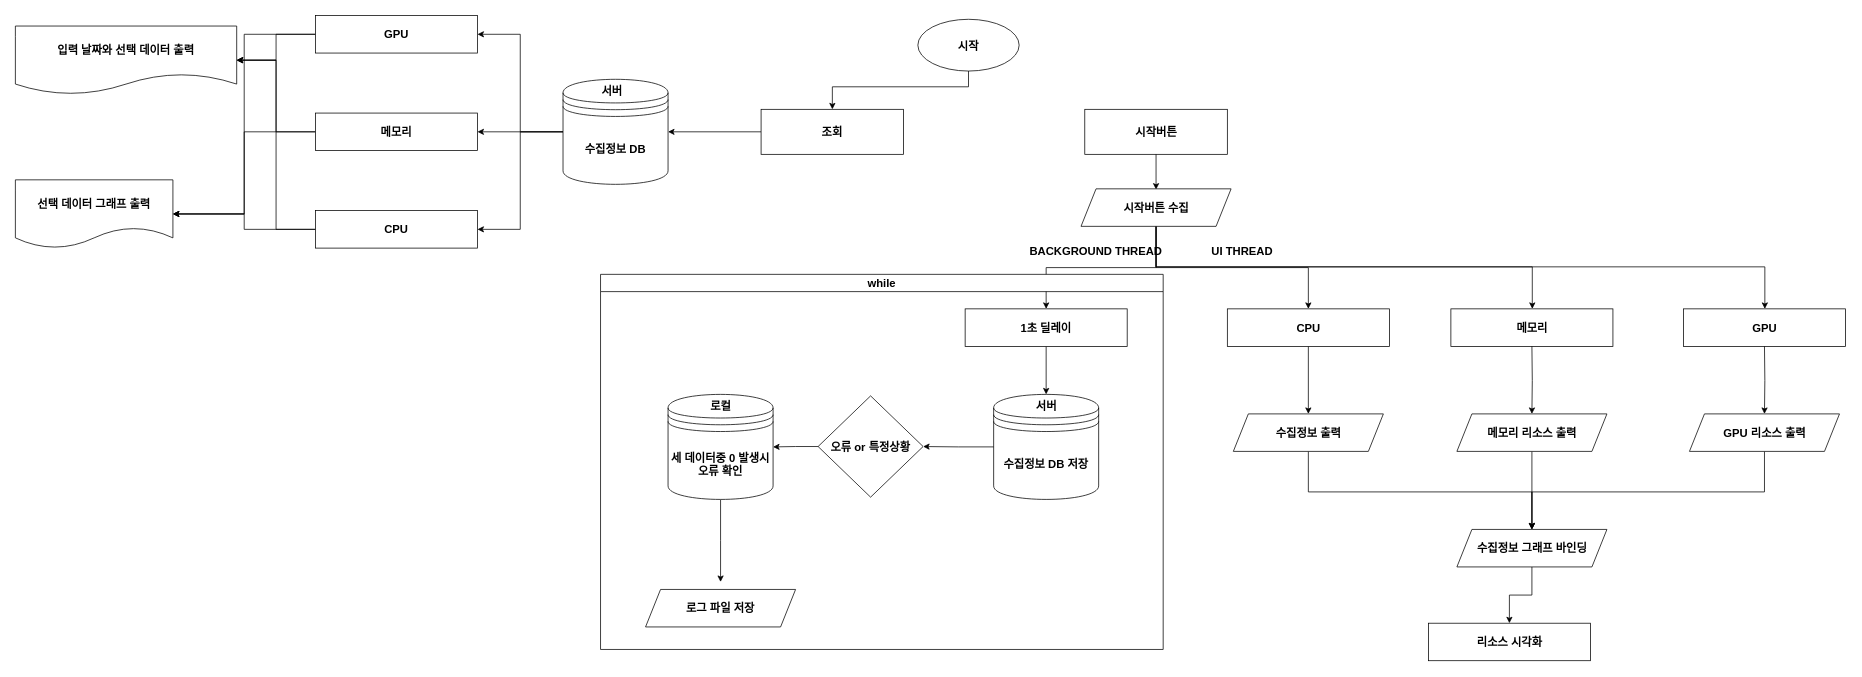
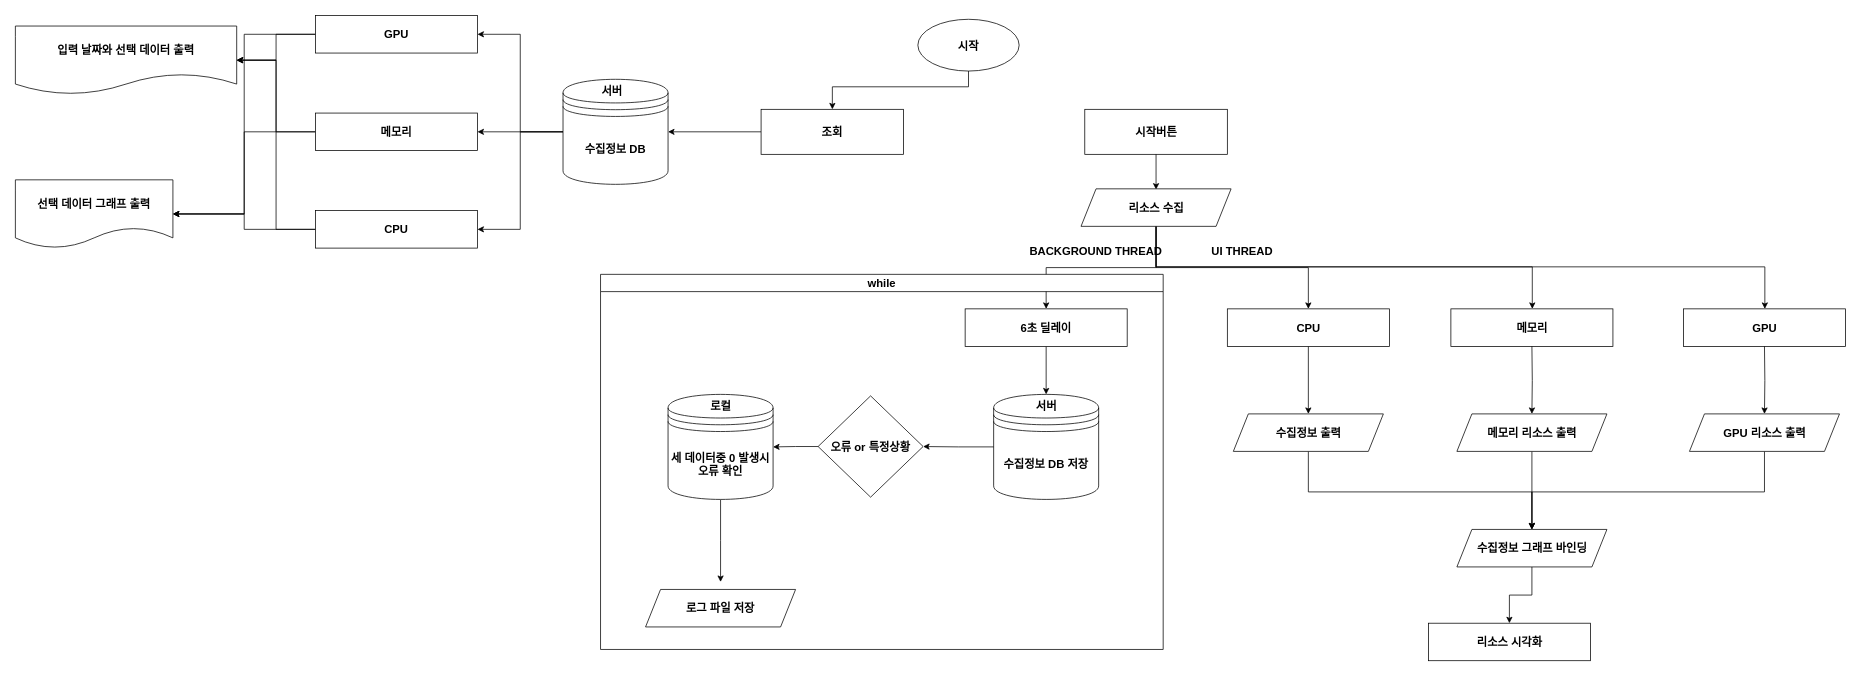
  <mxCell id="0" />
  <mxCell id="1" parent="0" />
  <mxCell id="2" value="" style="edgeStyle=orthogonalEdgeStyle;rounded=0;orthogonalLoop=1;jettySize=auto;html=1;fontSize=15;fontStyle=1" parent="1" edge="1"><mxGeometry relative="1" as="geometry"><mxPoint x="1540.5" y="252" as="targetPoint" /><mxPoint x="1540.5" y="195" as="sourcePoint" /></mxGeometry></mxCell>
  <mxCell id="3" style="edgeStyle=orthogonalEdgeStyle;rounded=0;orthogonalLoop=1;jettySize=auto;html=1;entryX=0.5;entryY=0;entryDx=0;entryDy=0;fontSize=15;fontStyle=1" edge="1" parent="1" source="4" target="41"><mxGeometry relative="1" as="geometry"><Array as="points"><mxPoint x="1291" y="115" /><mxPoint x="1109" y="115" /></Array></mxGeometry></mxCell>
  <mxCell id="4" value="시작" style="ellipse;whiteSpace=wrap;html=1;fontSize=15;fontStyle=1" parent="1" vertex="1"><mxGeometry x="1223" y="25" width="135" height="69" as="geometry" /></mxCell>
  <mxCell id="5" style="edgeStyle=orthogonalEdgeStyle;rounded=0;orthogonalLoop=1;jettySize=auto;html=1;fontSize=15;fontStyle=1" edge="1" parent="1" source="9" target="37"><mxGeometry relative="1" as="geometry" /></mxCell>
  <mxCell id="6" style="edgeStyle=orthogonalEdgeStyle;rounded=0;orthogonalLoop=1;jettySize=auto;html=1;entryX=0.5;entryY=0;entryDx=0;entryDy=0;fontSize=15;fontStyle=1" edge="1" parent="1" source="9" target="17"><mxGeometry relative="1" as="geometry" /></mxCell>
  <mxCell id="7" style="edgeStyle=orthogonalEdgeStyle;rounded=0;orthogonalLoop=1;jettySize=auto;html=1;fontSize=15;fontStyle=1" edge="1" parent="1" source="9" target="18"><mxGeometry relative="1" as="geometry"><Array as="points"><mxPoint x="1540" y="355" /><mxPoint x="2042" y="355" /></Array></mxGeometry></mxCell>
  <mxCell id="8" style="edgeStyle=orthogonalEdgeStyle;rounded=0;orthogonalLoop=1;jettySize=auto;html=1;fontSize=15;fontStyle=1" edge="1" parent="1" source="9" target="19"><mxGeometry relative="1" as="geometry"><Array as="points"><mxPoint x="1540" y="355" /><mxPoint x="2352" y="355" /></Array></mxGeometry></mxCell>
- <mxCell id="9" value="시작버튼 수집" style="shape=parallelogram;perimeter=parallelogramPerimeter;whiteSpace=wrap;html=1;fixedSize=1;fontSize=15;fontStyle=1" parent="1" vertex="1"><mxGeometry x="1440.5" y="251" width="200" height="50" as="geometry" /></mxCell>
+ <mxCell id="9" value="리소스 수집" style="shape=parallelogram;perimeter=parallelogramPerimeter;whiteSpace=wrap;html=1;fixedSize=1;fontSize=15;fontStyle=1" parent="1" vertex="1"><mxGeometry x="1440.5" y="251" width="200" height="50" as="geometry" /></mxCell>
  <mxCell id="10" style="edgeStyle=orthogonalEdgeStyle;rounded=0;orthogonalLoop=1;jettySize=auto;html=1;entryX=1;entryY=0.5;entryDx=0;entryDy=0;fontSize=15;fontStyle=1" parent="1" source="33" target="15" edge="1"><mxGeometry relative="1" as="geometry" /></mxCell>
  <mxCell id="11" value="수집정보 DB 저장" style="shape=datastore;whiteSpace=wrap;html=1;fontSize=15;fontStyle=1" parent="1" vertex="1"><mxGeometry x="1324" y="525" width="140" height="140" as="geometry" /></mxCell>
  <mxCell id="12" value="" style="edgeStyle=orthogonalEdgeStyle;rounded=0;orthogonalLoop=1;jettySize=auto;html=1;fontSize=15;fontStyle=1" edge="1" parent="1" source="13" target="38"><mxGeometry relative="1" as="geometry" /></mxCell>
  <mxCell id="13" value="수집정보 그래프 바인딩" style="shape=parallelogram;perimeter=parallelogramPerimeter;whiteSpace=wrap;html=1;fixedSize=1;fontSize=15;fontStyle=1" parent="1" vertex="1"><mxGeometry x="1941.5" y="705" width="200" height="50" as="geometry" /></mxCell>
  <mxCell id="14" value="" style="edgeStyle=orthogonalEdgeStyle;rounded=0;orthogonalLoop=1;jettySize=auto;html=1;fontSize=15;fontStyle=1" parent="1" source="15" edge="1"><mxGeometry relative="1" as="geometry"><mxPoint x="960" y="775" as="targetPoint" /></mxGeometry></mxCell>
  <mxCell id="15" value="세 데이터중 0 발생시 오류 확인" style="shape=datastore;whiteSpace=wrap;html=1;fontSize=15;fontStyle=1" parent="1" vertex="1"><mxGeometry x="890" y="525" width="140" height="140" as="geometry" /></mxCell>
  <mxCell id="16" value="" style="edgeStyle=orthogonalEdgeStyle;rounded=0;orthogonalLoop=1;jettySize=auto;html=1;fontSize=15;fontStyle=1" parent="1" source="17" target="25" edge="1"><mxGeometry relative="1" as="geometry" /></mxCell>
  <mxCell id="17" value="CPU" style="rounded=0;whiteSpace=wrap;html=1;fontSize=15;fontStyle=1" parent="1" vertex="1"><mxGeometry x="1635.5" y="411" width="216" height="50" as="geometry" /></mxCell>
  <mxCell id="18" value="메모리" style="rounded=0;whiteSpace=wrap;html=1;fontSize=15;fontStyle=1" parent="1" vertex="1"><mxGeometry x="1933.5" y="411" width="216" height="50" as="geometry" /></mxCell>
  <mxCell id="19" value="GPU" style="rounded=0;whiteSpace=wrap;html=1;fontSize=15;fontStyle=1" parent="1" vertex="1"><mxGeometry x="2243.5" y="411" width="216" height="50" as="geometry" /></mxCell>
  <mxCell id="20" value="서버" style="text;html=1;align=center;verticalAlign=middle;resizable=0;points=[];autosize=1;strokeColor=none;fillColor=none;fontSize=15;fontStyle=1" parent="1" vertex="1"><mxGeometry x="1369" y="525" width="50" height="30" as="geometry" /></mxCell>
  <mxCell id="21" value="로컬" style="text;html=1;align=center;verticalAlign=middle;resizable=0;points=[];autosize=1;strokeColor=none;fillColor=none;fontSize=15;fontStyle=1" parent="1" vertex="1"><mxGeometry x="935" y="525" width="50" height="30" as="geometry" /></mxCell>
  <mxCell id="22" value="UI THREAD" style="text;html=1;align=center;verticalAlign=middle;resizable=0;points=[];autosize=1;strokeColor=none;fillColor=none;fontSize=15;fontStyle=1" parent="1" vertex="1"><mxGeometry x="1605" y="319" width="100" height="30" as="geometry" /></mxCell>
  <mxCell id="23" value="BACKGROUND THREAD" style="text;html=1;align=center;verticalAlign=middle;resizable=0;points=[];autosize=1;strokeColor=none;fillColor=none;fontSize=15;fontStyle=1" parent="1" vertex="1"><mxGeometry x="1360" y="319" width="200" height="30" as="geometry" /></mxCell>
  <mxCell id="24" style="edgeStyle=orthogonalEdgeStyle;rounded=0;orthogonalLoop=1;jettySize=auto;html=1;entryX=0.5;entryY=0;entryDx=0;entryDy=0;fontSize=15;fontStyle=1" edge="1" parent="1" source="25" target="13"><mxGeometry relative="1" as="geometry"><Array as="points"><mxPoint x="1744" y="655" /><mxPoint x="2042" y="655" /></Array></mxGeometry></mxCell>
  <mxCell id="25" value="수집정보 출력" style="shape=parallelogram;perimeter=parallelogramPerimeter;whiteSpace=wrap;html=1;fixedSize=1;fontSize=15;fontStyle=1" parent="1" vertex="1"><mxGeometry x="1643.5" y="551" width="200" height="50" as="geometry" /></mxCell>
  <mxCell id="26" value="" style="edgeStyle=orthogonalEdgeStyle;rounded=0;orthogonalLoop=1;jettySize=auto;html=1;fontSize=15;fontStyle=1" parent="1" target="28" edge="1"><mxGeometry relative="1" as="geometry"><mxPoint x="2041.5" y="461" as="sourcePoint" /></mxGeometry></mxCell>
  <mxCell id="27" value="" style="edgeStyle=orthogonalEdgeStyle;rounded=0;orthogonalLoop=1;jettySize=auto;html=1;fontSize=15;fontStyle=1" edge="1" parent="1" source="28" target="13"><mxGeometry relative="1" as="geometry" /></mxCell>
  <mxCell id="28" value="메모리 리소스 출력" style="shape=parallelogram;perimeter=parallelogramPerimeter;whiteSpace=wrap;html=1;fixedSize=1;fontSize=15;fontStyle=1" parent="1" vertex="1"><mxGeometry x="1941.5" y="551" width="200" height="50" as="geometry" /></mxCell>
  <mxCell id="29" value="" style="edgeStyle=orthogonalEdgeStyle;rounded=0;orthogonalLoop=1;jettySize=auto;html=1;fontSize=15;fontStyle=1" parent="1" target="31" edge="1"><mxGeometry relative="1" as="geometry"><mxPoint x="2351.5" y="461" as="sourcePoint" /></mxGeometry></mxCell>
  <mxCell id="30" style="edgeStyle=orthogonalEdgeStyle;rounded=0;orthogonalLoop=1;jettySize=auto;html=1;entryX=0.5;entryY=0;entryDx=0;entryDy=0;fontSize=15;fontStyle=1" edge="1" parent="1" source="31" target="13"><mxGeometry relative="1" as="geometry"><Array as="points"><mxPoint x="2352" y="655" /><mxPoint x="2042" y="655" /></Array></mxGeometry></mxCell>
  <mxCell id="31" value="GPU 리소스 출력" style="shape=parallelogram;perimeter=parallelogramPerimeter;whiteSpace=wrap;html=1;fixedSize=1;fontSize=15;fontStyle=1" parent="1" vertex="1"><mxGeometry x="2251.5" y="551" width="200" height="50" as="geometry" /></mxCell>
  <mxCell id="32" value="" style="edgeStyle=orthogonalEdgeStyle;rounded=0;orthogonalLoop=1;jettySize=auto;html=1;entryX=1;entryY=0.5;entryDx=0;entryDy=0;fontSize=15;fontStyle=1" parent="1" source="11" target="33" edge="1"><mxGeometry relative="1" as="geometry"><mxPoint x="1324" y="595" as="sourcePoint" /><mxPoint x="1030" y="595" as="targetPoint" /></mxGeometry></mxCell>
  <mxCell id="33" value="오류 or 특정상황" style="rhombus;whiteSpace=wrap;html=1;fontSize=15;fontStyle=1" parent="1" vertex="1"><mxGeometry x="1090" y="527" width="140" height="135" as="geometry" /></mxCell>
  <mxCell id="34" value="로그 파일 저장" style="shape=parallelogram;perimeter=parallelogramPerimeter;whiteSpace=wrap;html=1;fixedSize=1;fontSize=15;fontStyle=1" parent="1" vertex="1"><mxGeometry x="860" y="785" width="200" height="50" as="geometry" /></mxCell>
  <mxCell id="35" value="&lt;font style=&quot;font-size: 15px;&quot;&gt;&lt;span style=&quot;font-size: 15px;&quot;&gt;시작버튼&lt;/span&gt;&lt;/font&gt;" style="rounded=0;whiteSpace=wrap;html=1;fontSize=15;fontStyle=1" vertex="1" parent="1"><mxGeometry x="1445.5" y="145" width="190" height="60" as="geometry" /></mxCell>
  <mxCell id="36" value="" style="edgeStyle=orthogonalEdgeStyle;rounded=0;orthogonalLoop=1;jettySize=auto;html=1;fontSize=15;fontStyle=1" edge="1" parent="1" source="37" target="20"><mxGeometry relative="1" as="geometry" /></mxCell>
- <mxCell id="37" value="1초 딜레이" style="rounded=0;whiteSpace=wrap;html=1;fontSize=15;fontStyle=1" vertex="1" parent="1"><mxGeometry x="1286" y="411" width="216" height="50" as="geometry" /></mxCell>
+ <mxCell id="37" value="6초 딜레이" style="rounded=0;whiteSpace=wrap;html=1;fontSize=15;fontStyle=1" vertex="1" parent="1"><mxGeometry x="1286" y="411" width="216" height="50" as="geometry" /></mxCell>
  <mxCell id="38" value="리소스 시각화" style="rounded=0;whiteSpace=wrap;html=1;fontSize=15;fontStyle=1" vertex="1" parent="1"><mxGeometry x="1903.5" y="830" width="216" height="50" as="geometry" /></mxCell>
  <mxCell id="39" value="while" style="swimlane;whiteSpace=wrap;html=1;startSize=23;fontSize=15;fontStyle=1" vertex="1" parent="1"><mxGeometry x="800" y="365" width="750" height="500" as="geometry" /></mxCell>
  <mxCell id="40" style="edgeStyle=orthogonalEdgeStyle;rounded=0;orthogonalLoop=1;jettySize=auto;html=1;entryX=1;entryY=0.5;entryDx=0;entryDy=0;fontSize=15;fontStyle=1" edge="1" parent="1" source="41" target="45"><mxGeometry relative="1" as="geometry" /></mxCell>
  <mxCell id="41" value="조회" style="rounded=0;whiteSpace=wrap;html=1;fontSize=15;fontStyle=1" vertex="1" parent="1"><mxGeometry x="1014" y="145" width="190" height="60" as="geometry" /></mxCell>
  <mxCell id="42" style="edgeStyle=orthogonalEdgeStyle;rounded=0;orthogonalLoop=1;jettySize=auto;html=1;entryX=1;entryY=0.5;entryDx=0;entryDy=0;fontSize=15;fontStyle=1" edge="1" parent="1" source="45" target="52"><mxGeometry relative="1" as="geometry" /></mxCell>
  <mxCell id="43" style="edgeStyle=orthogonalEdgeStyle;rounded=0;orthogonalLoop=1;jettySize=auto;html=1;entryX=1;entryY=0.5;entryDx=0;entryDy=0;fontSize=15;fontStyle=1" edge="1" parent="1" source="45" target="49"><mxGeometry relative="1" as="geometry" /></mxCell>
  <mxCell id="44" style="edgeStyle=orthogonalEdgeStyle;rounded=0;orthogonalLoop=1;jettySize=auto;html=1;entryX=1;entryY=0.5;entryDx=0;entryDy=0;fontSize=15;fontStyle=1" edge="1" parent="1" source="45" target="55"><mxGeometry relative="1" as="geometry" /></mxCell>
  <mxCell id="45" value="수집정보 DB" style="shape=datastore;whiteSpace=wrap;html=1;fontSize=15;fontStyle=1" vertex="1" parent="1"><mxGeometry x="750" y="105" width="140" height="140" as="geometry" /></mxCell>
  <mxCell id="46" value="서버" style="text;html=1;align=center;verticalAlign=middle;resizable=0;points=[];autosize=1;strokeColor=none;fillColor=none;fontSize=15;fontStyle=1" vertex="1" parent="1"><mxGeometry y="105" width="50" height="30" as="geometry" x="790" /></mxCell>
  <mxCell id="47" style="edgeStyle=orthogonalEdgeStyle;rounded=0;orthogonalLoop=1;jettySize=auto;html=1;entryX=1;entryY=0.5;entryDx=0;entryDy=0;fontSize=15;fontStyle=1" edge="1" parent="1" source="49" target="56"><mxGeometry relative="1" as="geometry" /></mxCell>
  <mxCell id="48" style="edgeStyle=orthogonalEdgeStyle;rounded=0;orthogonalLoop=1;jettySize=auto;html=1;fontSize=15;fontStyle=1" edge="1" parent="1" source="49" target="57"><mxGeometry relative="1" as="geometry" /></mxCell>
  <mxCell id="49" value="CPU" style="rounded=0;whiteSpace=wrap;html=1;fontSize=15;fontStyle=1" vertex="1" parent="1"><mxGeometry x="420" y="280" width="216" height="50" as="geometry" /></mxCell>
  <mxCell id="50" style="edgeStyle=orthogonalEdgeStyle;rounded=0;orthogonalLoop=1;jettySize=auto;html=1;entryX=1;entryY=0.5;entryDx=0;entryDy=0;fontSize=15;fontStyle=1" edge="1" parent="1" source="52" target="56"><mxGeometry relative="1" as="geometry" /></mxCell>
  <mxCell id="51" style="edgeStyle=orthogonalEdgeStyle;rounded=0;orthogonalLoop=1;jettySize=auto;html=1;entryX=1;entryY=0.5;entryDx=0;entryDy=0;fontSize=15;fontStyle=1" edge="1" parent="1" source="52" target="57"><mxGeometry relative="1" as="geometry" /></mxCell>
  <mxCell id="52" value="메모리" style="rounded=0;whiteSpace=wrap;html=1;fontSize=15;fontStyle=1" vertex="1" parent="1"><mxGeometry x="420" y="150" width="216" height="50" as="geometry" /></mxCell>
  <mxCell id="53" style="edgeStyle=orthogonalEdgeStyle;rounded=0;orthogonalLoop=1;jettySize=auto;html=1;entryX=1;entryY=0.5;entryDx=0;entryDy=0;fontSize=15;fontStyle=1" edge="1" parent="1" source="55" target="56"><mxGeometry relative="1" as="geometry" /></mxCell>
  <mxCell id="54" style="edgeStyle=orthogonalEdgeStyle;rounded=0;orthogonalLoop=1;jettySize=auto;html=1;entryX=1;entryY=0.5;entryDx=0;entryDy=0;fontSize=15;fontStyle=1" edge="1" parent="1" source="55" target="57"><mxGeometry relative="1" as="geometry" /></mxCell>
  <mxCell id="55" value="GPU" style="rounded=0;whiteSpace=wrap;html=1;fontSize=15;fontStyle=1" vertex="1" parent="1"><mxGeometry x="420" y="20" width="216" height="50" as="geometry" /></mxCell>
  <mxCell id="56" value="입력 날짜와 선택 데이터 출력" style="shape=document;whiteSpace=wrap;html=1;boundedLbl=1;fontSize=15;fontStyle=1" vertex="1" parent="1"><mxGeometry x="20" y="34" width="295" height="91" as="geometry" /></mxCell>
  <mxCell id="57" value="선택 데이터 그래프 출력" style="shape=document;whiteSpace=wrap;html=1;boundedLbl=1;fontSize=15;fontStyle=1" vertex="1" parent="1"><mxGeometry x="20" y="239" width="210" height="91" as="geometry" /></mxCell>
